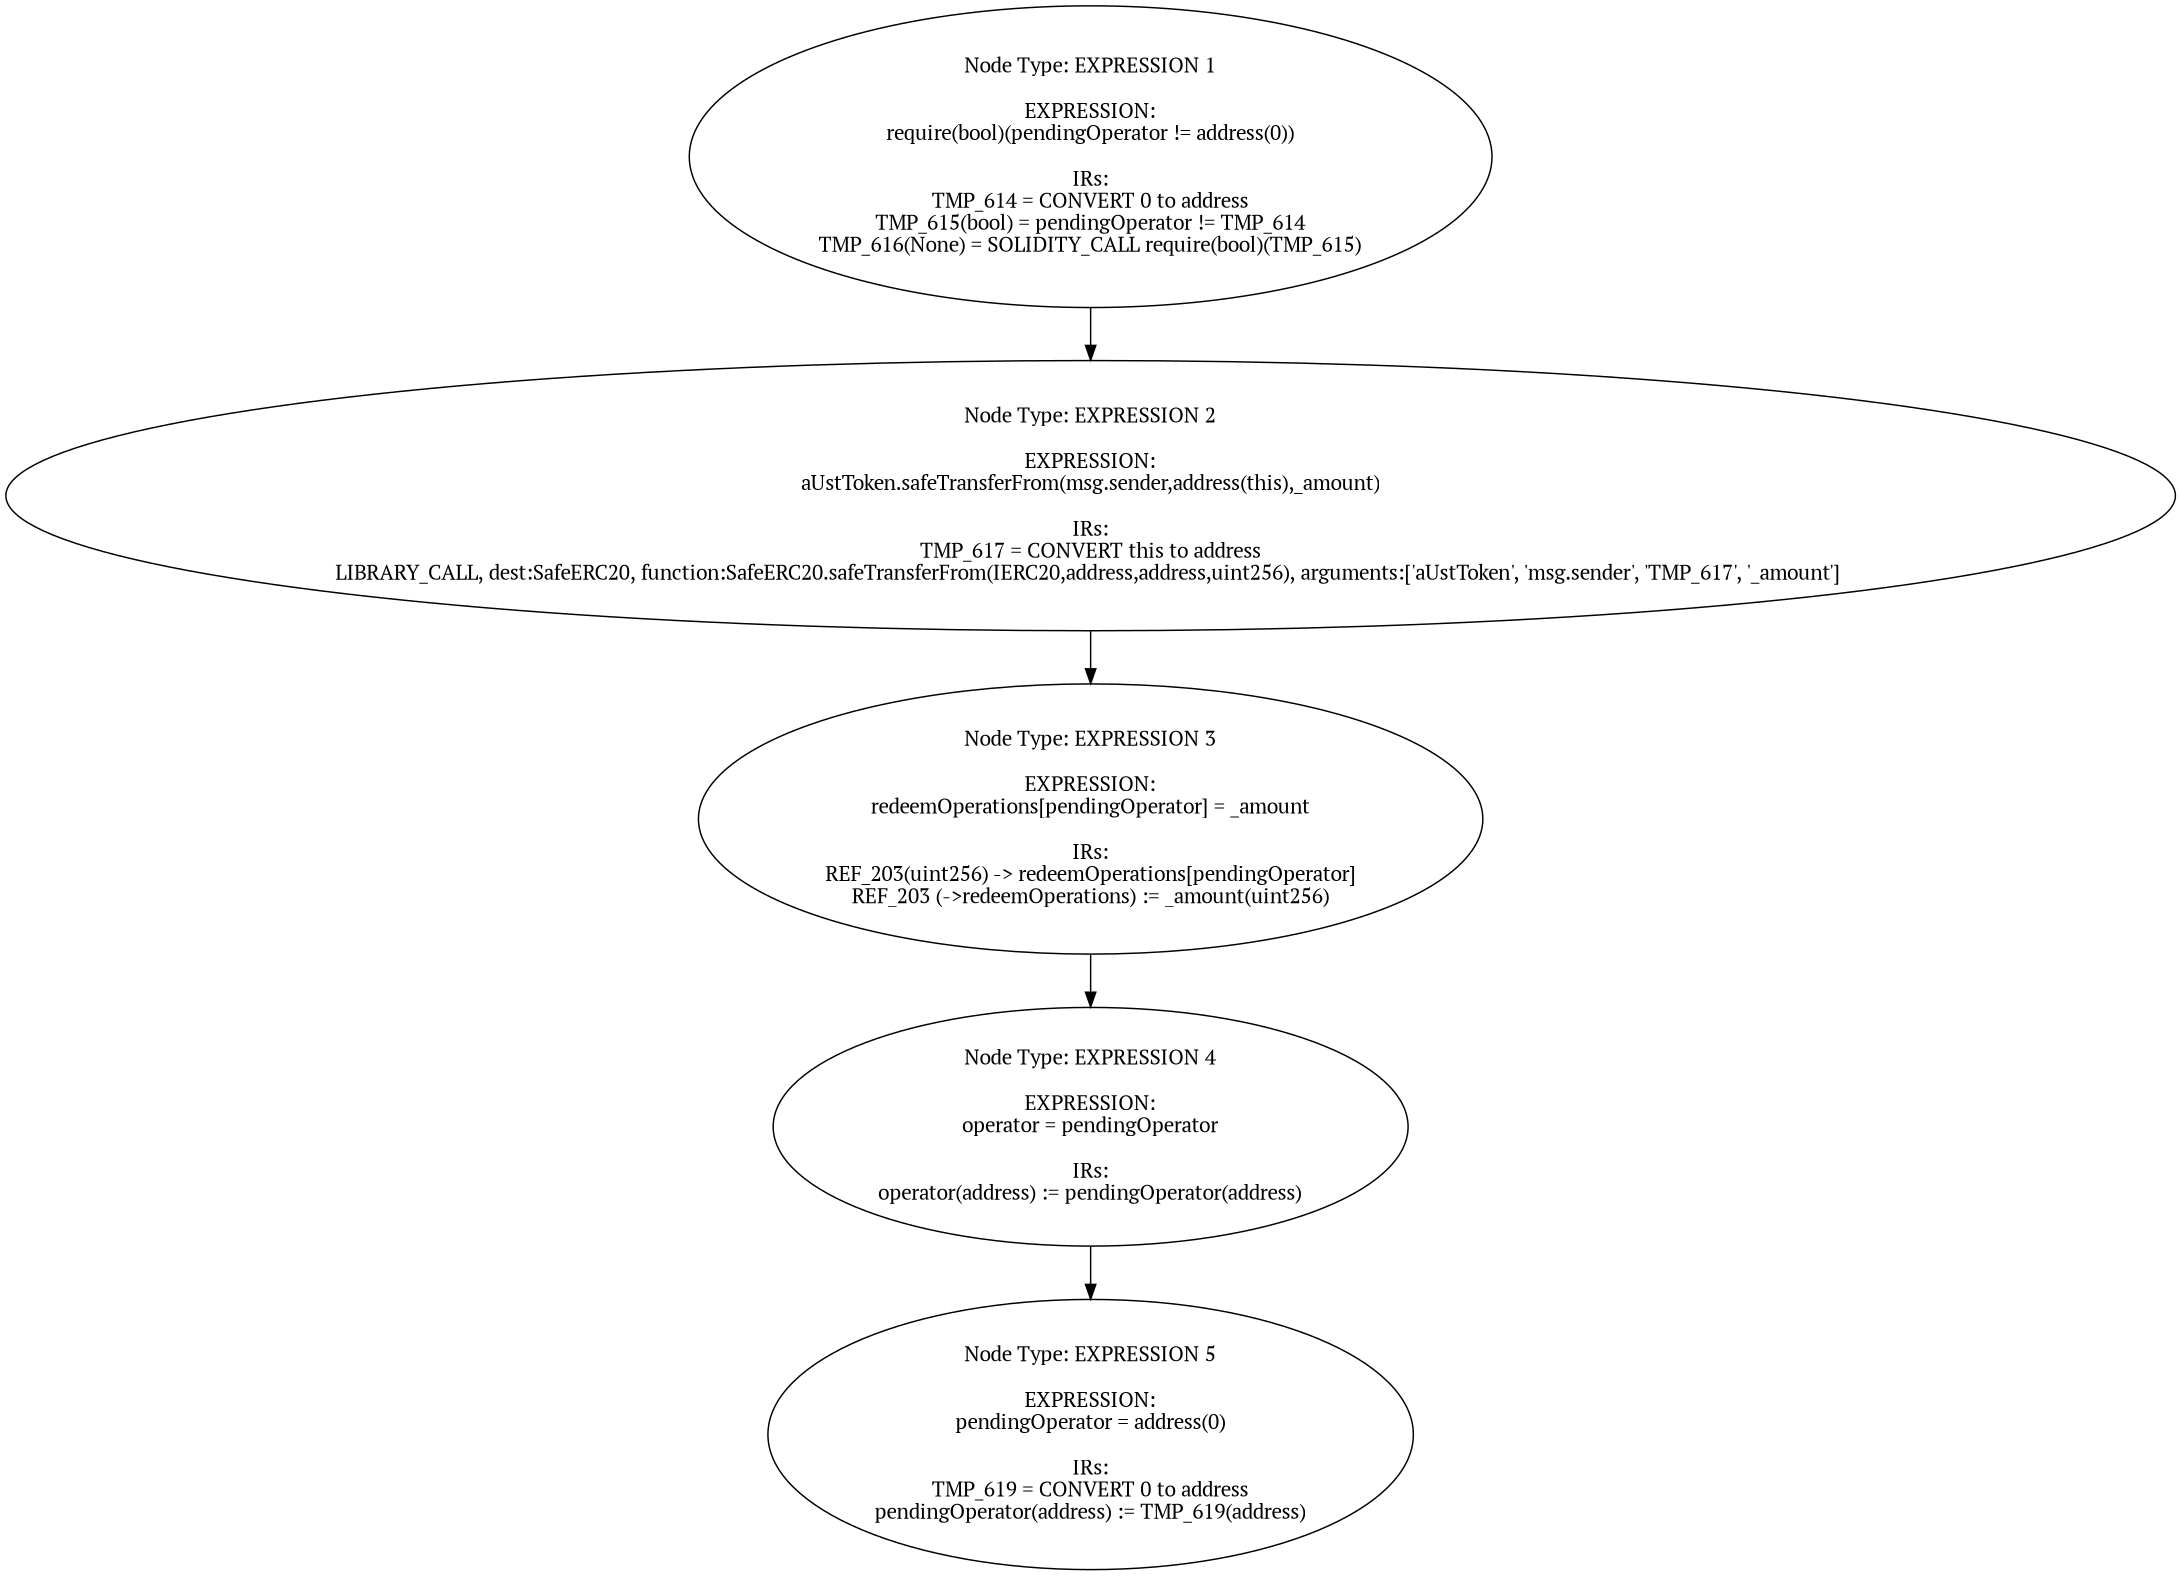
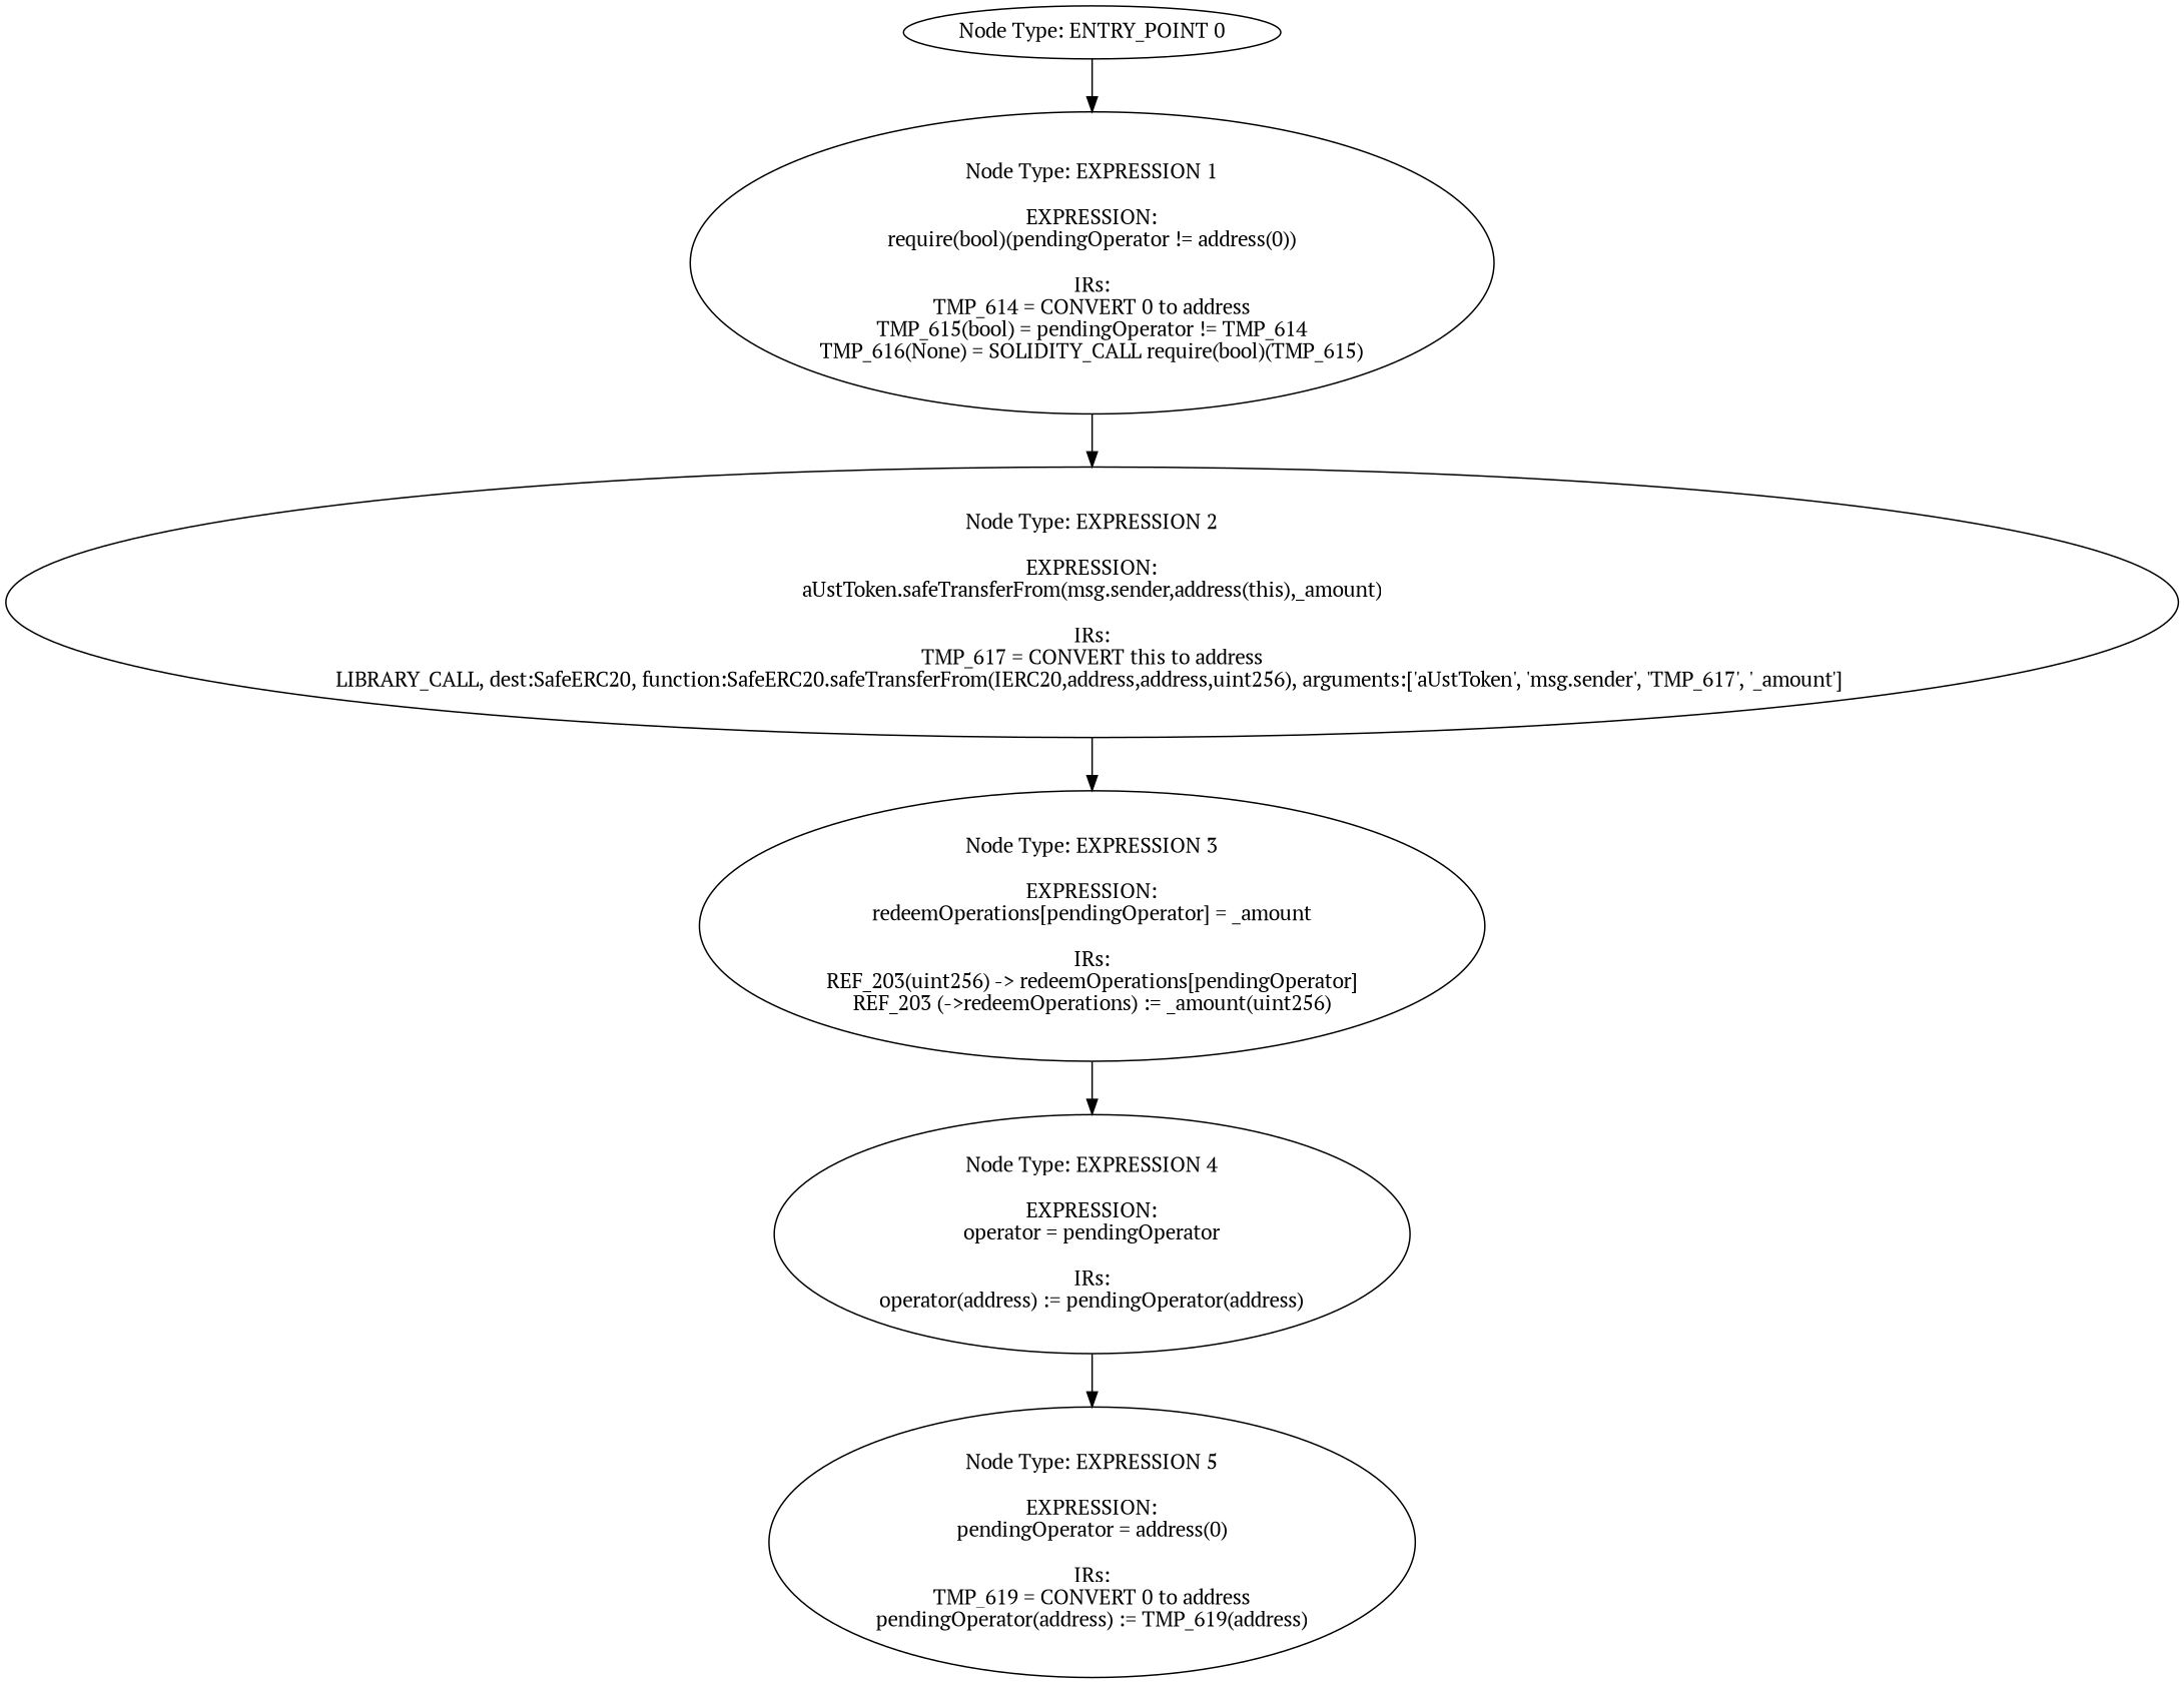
  digraph {
    fontname="PT Serif"
    node [fontname="PT Serif"]
    edge [fontname="PT Serif"]
+   n1 [label="Node Type: ENTRY_POINT 0\n"]
    n2 [label="Node Type: EXPRESSION 1\n\nEXPRESSION:\nrequire(bool)(pendingOperator != address(0))\n\nIRs:\nTMP_614 = CONVERT 0 to address\nTMP_615(bool) = pendingOperator != TMP_614\nTMP_616(None) = SOLIDITY_CALL require(bool)(TMP_615)"]
    n3 [label="Node Type: EXPRESSION 2\n\nEXPRESSION:\naUstToken.safeTransferFrom(msg.sender,address(this),_amount)\n\nIRs:\nTMP_617 = CONVERT this to address\nLIBRARY_CALL, dest:SafeERC20, function:SafeERC20.safeTransferFrom(IERC20,address,address,uint256), arguments:['aUstToken', 'msg.sender', 'TMP_617', '_amount'] "]
    n4 [label="Node Type: EXPRESSION 3\n\nEXPRESSION:\nredeemOperations[pendingOperator] = _amount\n\nIRs:\nREF_203(uint256) -> redeemOperations[pendingOperator]\nREF_203 (->redeemOperations) := _amount(uint256)"]
    n5 [label="Node Type: EXPRESSION 4\n\nEXPRESSION:\noperator = pendingOperator\n\nIRs:\noperator(address) := pendingOperator(address)"]
    n6 [label="Node Type: EXPRESSION 5\n\nEXPRESSION:\npendingOperator = address(0)\n\nIRs:\nTMP_619 = CONVERT 0 to address\npendingOperator(address) := TMP_619(address)"]
+   n1 -> n2
    n2 -> n3
    n3 -> n4
    n4 -> n5
    n5 -> n6
  }
